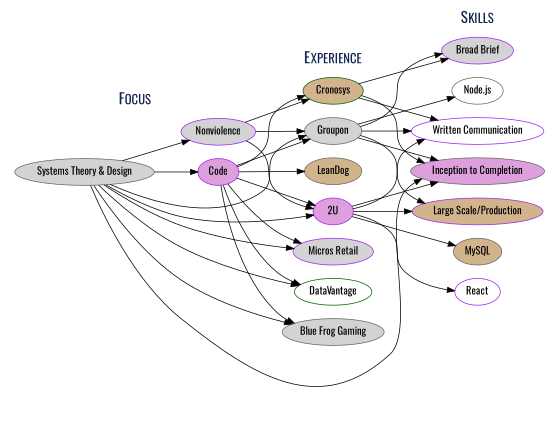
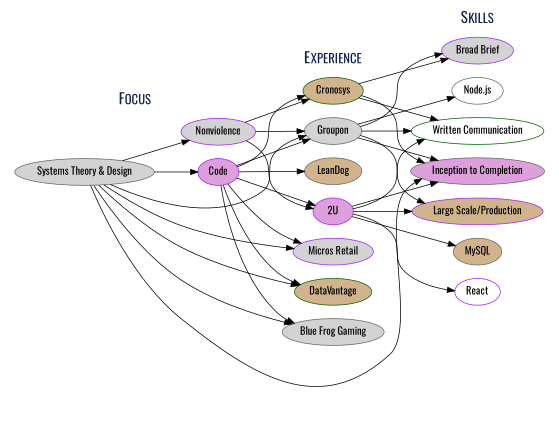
  digraph {
    fontname=Oswald
    rankdir=LR
    node [color=purple fillcolor=lightgrey fontname=Oswald shape=oval style=filled]
    edge [fontname=Oswald]
    Code [fillcolor=plum]
    Nonviolence
    "Systems Theory & Design" [color=gray40]
    "2U" [fillcolor=plum]
    Groupon [color=gray40]
    LeanDog [color=gray40 fillcolor=tan]
    "Blue Frog Gaming" [color=gray40]
    "Micros Retail"
    Cronosys [color=darkgreen fillcolor=tan]
-   DataVantage [color=darkgreen fillcolor=white]
-   "Written Communication" [fillcolor=white]
+   DataVantage [color=darkgreen fillcolor=tan]
+   "Written Communication" [color=darkgreen fillcolor=white]
    "Broad Brief"
    "Inception to Completion" [color=gray40 fillcolor=plum]
    React [fillcolor=white]
    "Node.js" [color=gray40 fillcolor=white]
    "Large Scale/Production" [fillcolor=tan]
    MySQL [color=gray40 fillcolor=tan]
    subgraph cluster_1 {
      fontcolor="#112250"
      fontsize=20
      label=<F<FONT POINT-SIZE="17">OCUS</FONT>>
      peripheries=0
      rank=same
      Code
      Nonviolence
      "Systems Theory & Design"
    }
    subgraph cluster_2 {
      fontcolor="#112250"
      fontsize=20
      label=<E<FONT POINT-SIZE="17">XPERIENCE</FONT>>
      peripheries=0
      "2U"
      Groupon
      LeanDog
      "Blue Frog Gaming"
      "Micros Retail"
      Cronosys
      DataVantage
    }
    subgraph cluster_3 {
      fontcolor="#112250"
      fontsize=20
      label=<S<FONT POINT-SIZE="17">KILLS</FONT>>
      peripheries=0
      "Written Communication"
      "Broad Brief"
      "Inception to Completion"
      React
      "Node.js"
      "Large Scale/Production"
      MySQL
    }
    Code -> "2U"
    Code -> Groupon
    Code -> LeanDog
    Code -> "Blue Frog Gaming"
    Code -> "Micros Retail"
    Code -> Cronosys
    Code -> DataVantage
    Nonviolence -> "2U"
    Nonviolence -> Groupon
    Nonviolence -> Cronosys
    "Systems Theory & Design" -> Code
    "Systems Theory & Design" -> Nonviolence
-   "Systems Theory & Design" -> "2U"
    "Systems Theory & Design" -> Groupon
    "Systems Theory & Design" -> "Blue Frog Gaming"
    "Systems Theory & Design" -> "Micros Retail"
    "Systems Theory & Design" -> DataVantage
    "Systems Theory & Design" -> "Inception to Completion"
    "2U" -> "Written Communication"
    "2U" -> "Inception to Completion"
    "2U" -> React
    "2U" -> "Large Scale/Production"
    "2U" -> MySQL
    Groupon -> "Written Communication"
    Groupon -> "Broad Brief"
    Groupon -> "Inception to Completion"
    Groupon -> "Node.js"
    Groupon -> "Large Scale/Production"
    Cronosys -> "Written Communication"
    Cronosys -> "Broad Brief"
    Cronosys -> "Inception to Completion"
  }
